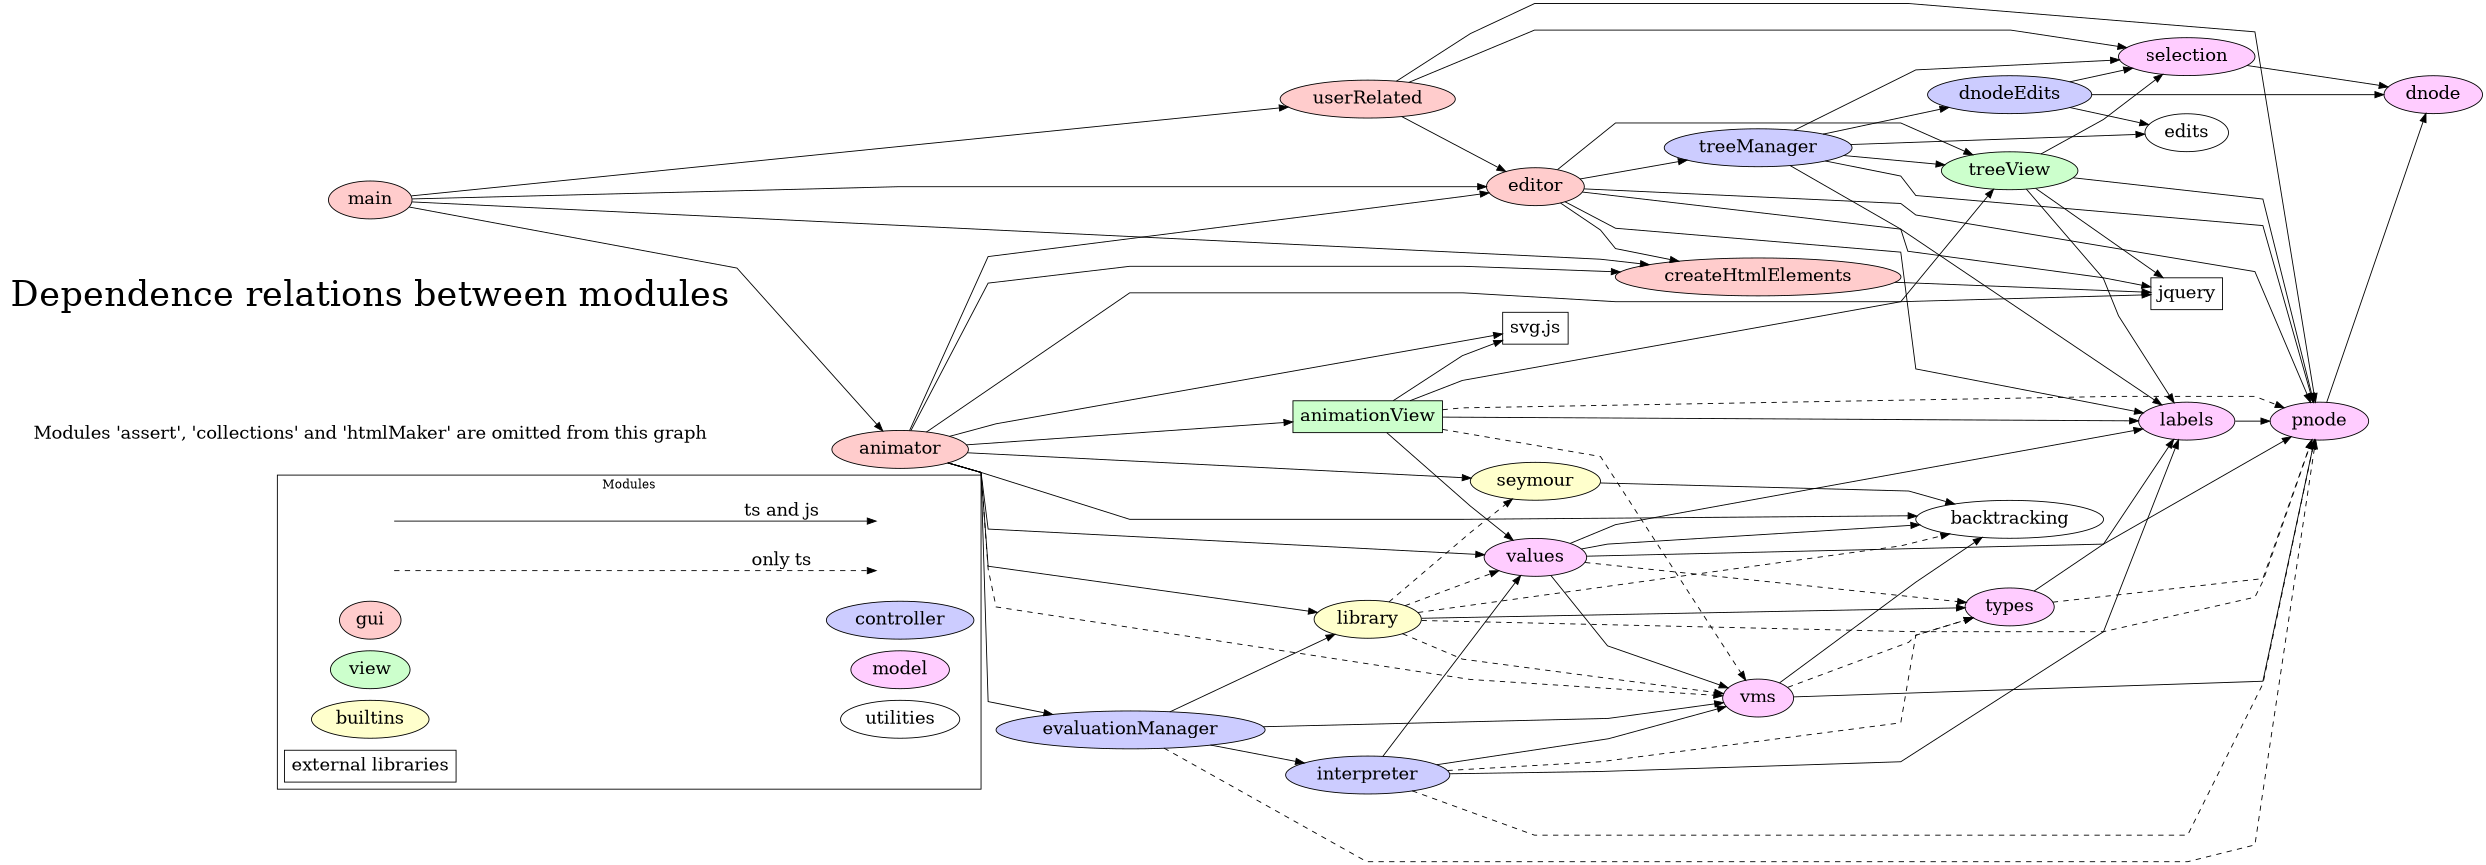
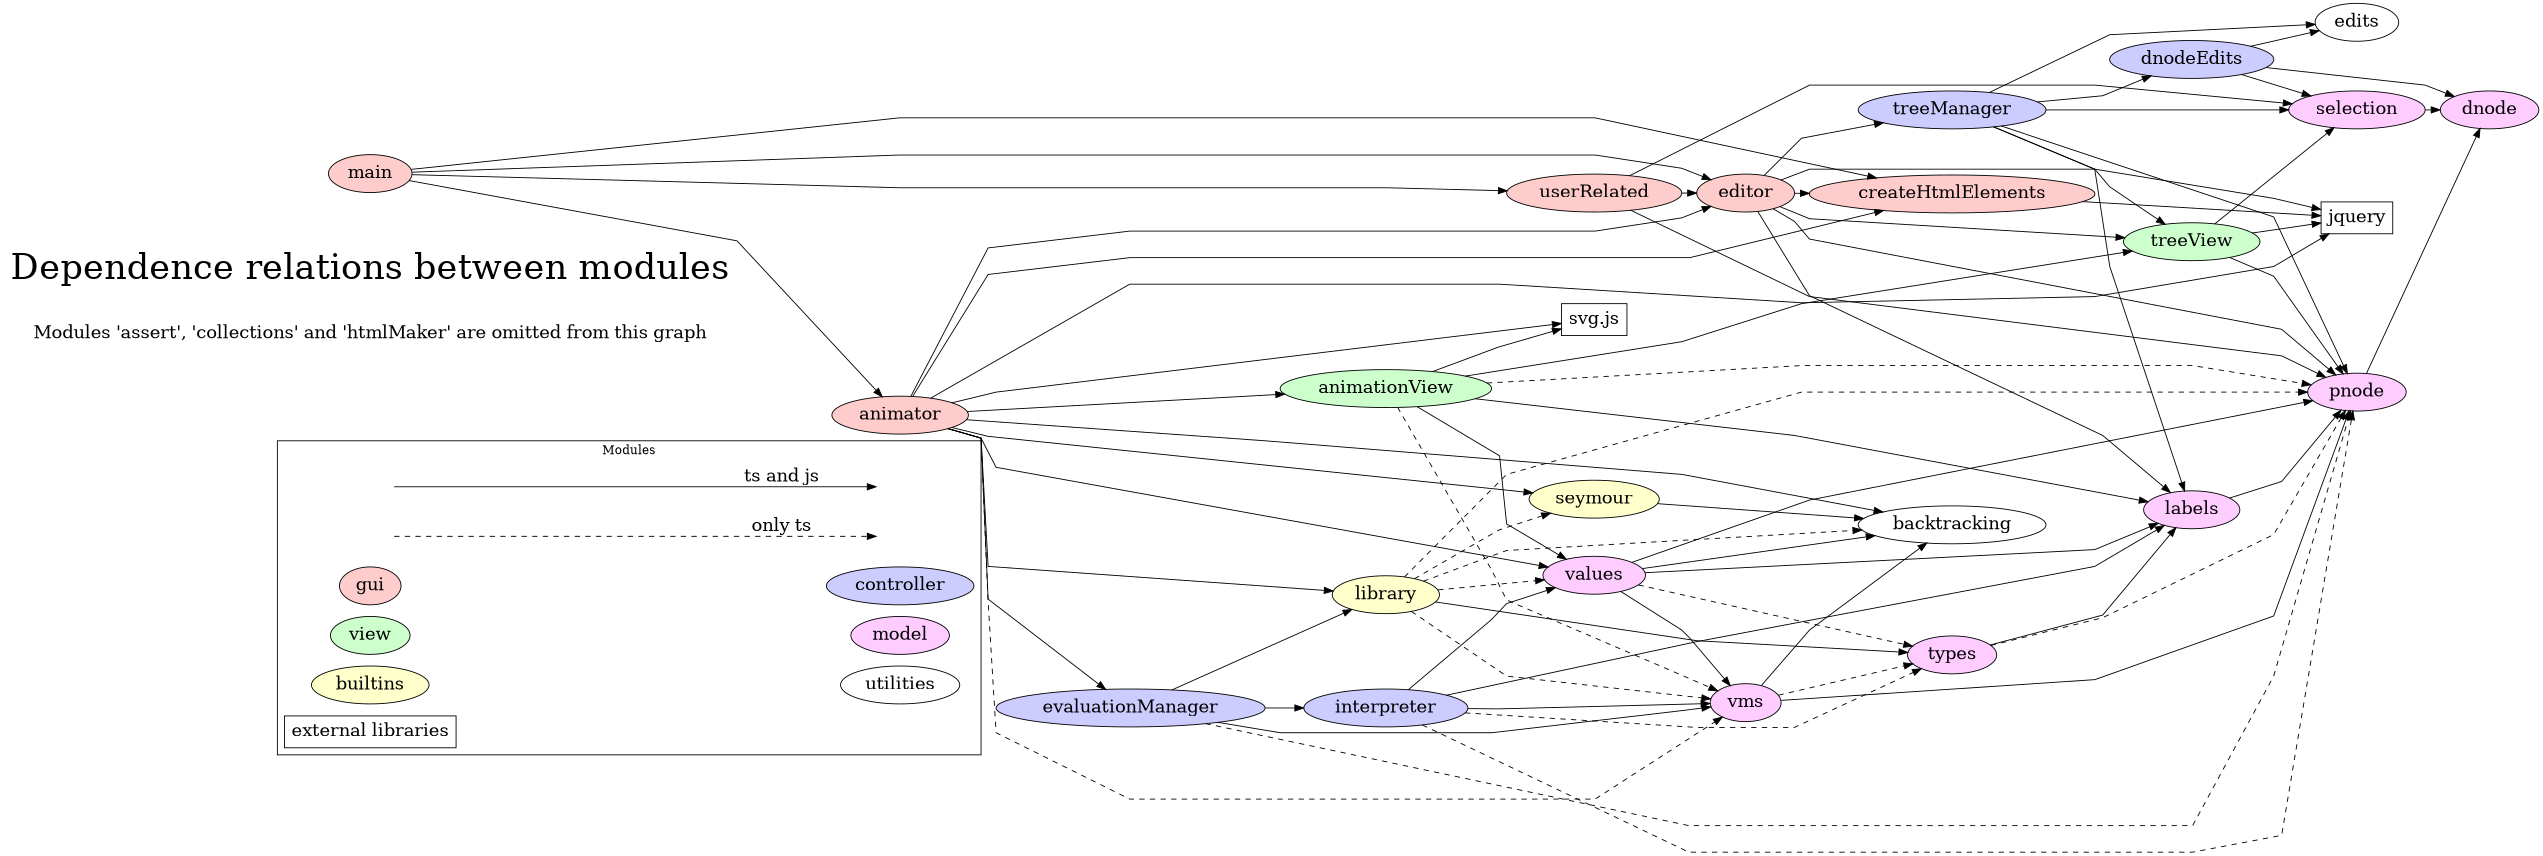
  digraph {
    nodesep=0.2
    rankdir=LR
    ranksep=0.2
    splines=polyline
    node [fontsize=20 style=filled]
    a [style=invis]
    b [style=invis]
    c [style=invis]
    d [style=invis]
    gui [fillcolor="#ffcccc"]
    controller [fillcolor="#ccccff"]
    view [fillcolor="#ccffcc"]
    model [fillcolor="#ffccff"]
    builtins [fillcolor="#ffffcc"]
    utilities [style=""]
    "external libraries" [shape=rectangle style=""]
    n12 [label="Modules 'assert', 'collections' and 'htmlMaker' are omitted from this graph" shape=none style=""]
    n13 [fontsize=40 label="Dependence relations between modules" shape=none style=""]
    main [fillcolor="#ffcccc"]
    editor [fillcolor="#ffcccc"]
    animator [fillcolor="#ffcccc"]
    createHtmlElements [fillcolor="#ffcccc"]
    userRelated [fillcolor="#ffcccc"]
    treeManager [fillcolor="#ccccff"]
    treeView [fillcolor="#ccffcc"]
    labels [fillcolor="#ffccff"]
    pnode [fillcolor="#ffccff"]
    jquery [shape=rectangle style=""]
    evaluationManager [fillcolor="#ccccff"]
-   animationView [fillcolor="#ccffcc" shape=box]
+   animationView [fillcolor="#ccffcc"]
    vms [fillcolor="#ffccff"]
    values [fillcolor="#ffccff"]
    library [fillcolor="#ffffcc"]
    seymour [fillcolor="#ffffcc"]
    backtracking [style=""]
    n31 [label="svg.js" shape=rectangle style=""]
    selection [fillcolor="#ffccff"]
    dnodeEdits [fillcolor="#ccccff"]
    edits [style=""]
    dnode [fillcolor="#ffccff"]
    interpreter [fillcolor="#ccccff"]
    types [fillcolor="#ffccff"]
    subgraph cluster_1 {
      color=black
      label=Modules
      shape=rectangle
      a
      b
      c
      d
      gui
      controller
      view
      model
      builtins
      utilities
      "external libraries"
    }
    a -> b [fontsize=20 label="ts and js"]
    c -> d [fontsize=20 label="only ts" style=dashed]
    gui -> controller [style=invis]
    view -> model [style=invis]
    builtins -> utilities [style=invis]
    main -> editor
    main -> animator
    main -> createHtmlElements
    main -> userRelated
    editor -> createHtmlElements
    editor -> treeManager
    editor -> treeView
    editor -> labels
    editor -> pnode
    editor -> jquery
    animator -> editor
    animator -> createHtmlElements
    animator -> jquery
    animator -> evaluationManager
    animator -> animationView
    animator -> vms [style=dashed]
    animator -> values
    animator -> library
    animator -> seymour
    animator -> backtracking
    animator -> n31
    createHtmlElements -> jquery
    userRelated -> editor
    userRelated -> pnode
    userRelated -> selection
    treeManager -> treeView
    treeManager -> labels
    treeManager -> pnode
    treeManager -> selection
    treeManager -> dnodeEdits
    treeManager -> edits
-   treeView -> labels
    treeView -> pnode
    treeView -> jquery
    treeView -> selection
    labels -> pnode
    pnode -> dnode
    evaluationManager -> pnode [style=dashed]
    evaluationManager -> vms
    evaluationManager -> library
    evaluationManager -> interpreter
    animationView -> treeView
    animationView -> labels
    animationView -> pnode [style=dashed]
    animationView -> vms [style=dashed]
    animationView -> values
    animationView -> n31
    vms -> pnode
    vms -> backtracking
    vms -> types [style=dashed]
    values -> labels
    values -> pnode
    values -> vms
    values -> backtracking
    values -> types [style=dashed]
    library -> pnode [style=dashed]
    library -> vms [style=dashed]
    library -> values [style=dashed]
    library -> seymour [style=dashed]
    library -> backtracking [style=dashed]
    library -> types
    seymour -> backtracking
    selection -> dnode
    dnodeEdits -> selection
    dnodeEdits -> edits
    dnodeEdits -> dnode
    interpreter -> labels
    interpreter -> pnode [style=dashed]
    interpreter -> vms
    interpreter -> values
    interpreter -> types [style=dashed]
    types -> labels
    types -> pnode [style=dashed]
  }
